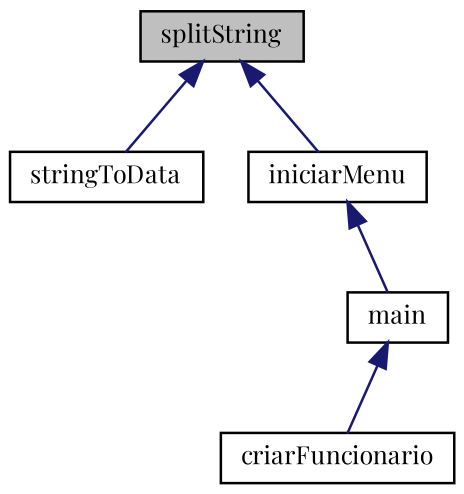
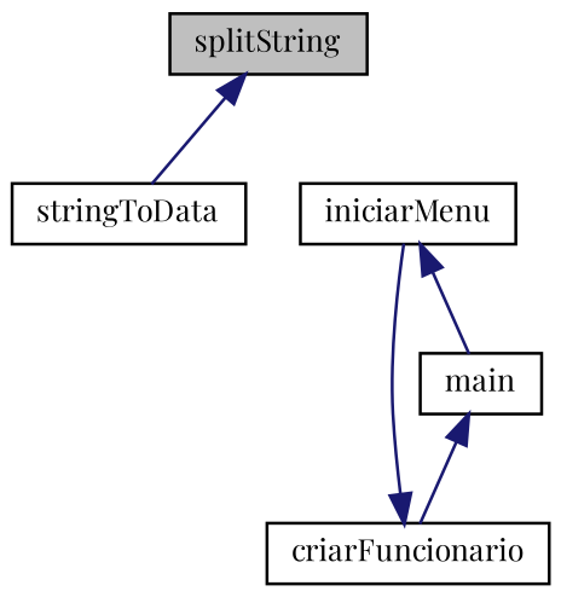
  digraph {
    fontname="Playfair Display"
    rankdir=TB
    node [color=black fillcolor=white fontname="Playfair Display" fontsize=10 shape=record style=filled]
    edge [color=midnightblue dir=back fontname="Playfair Display" fontsize=10 labelfontname=Helvetica labelfontsize=10 style=solid]
    n1 [fillcolor=grey75 fontcolor=black height=0.2 label=splitString width=0.4]
    n2 [height=0.2 label=stringToData width=0.4]
    n3 [height=0.2 label=criarFuncionario width=0.4]
    n4 [height=0.2 label=iniciarMenu width=0.4]
    n5 [height=0.2 label=main width=0.4]
    n1 -> n2
-   n1 -> n4
+   n3 -> n4
    n4 -> n5
    n5 -> n3
  }
